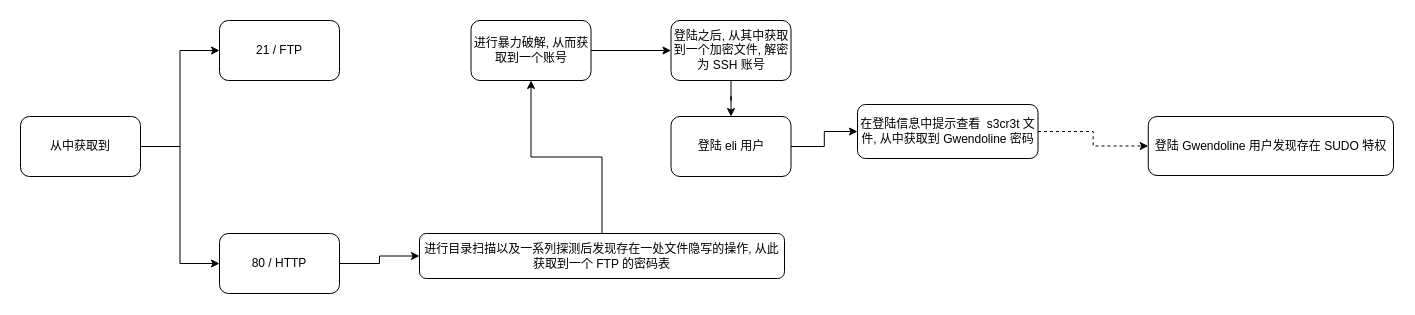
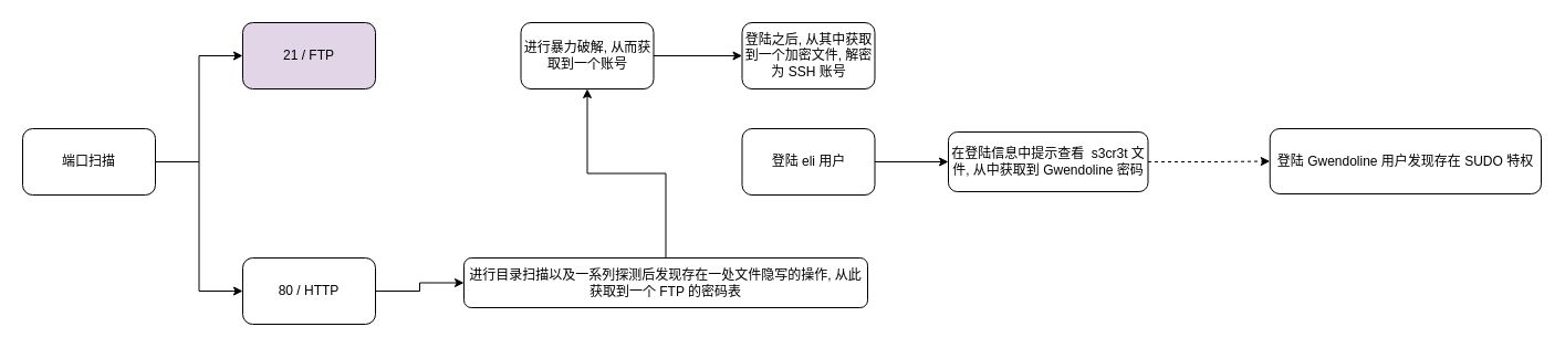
  <mxCell id="0" />
  <mxCell id="1" parent="0" />
  <mxCell id="2" value="" style="edgeStyle=orthogonalEdgeStyle;rounded=0;orthogonalLoop=1;jettySize=auto;html=1;entryX=0;entryY=0.5;entryDx=0;entryDy=0;" edge="1" parent="1" source="4" target="5"><mxGeometry relative="1" as="geometry" /></mxCell>
  <mxCell id="3" style="edgeStyle=orthogonalEdgeStyle;rounded=0;orthogonalLoop=1;jettySize=auto;html=1;entryX=0;entryY=0.5;entryDx=0;entryDy=0;" edge="1" parent="1" source="4" target="7"><mxGeometry relative="1" as="geometry" /></mxCell>
- <mxCell id="4" value="从中获取到" style="rounded=1;whiteSpace=wrap;html=1;" vertex="1" parent="1"><mxGeometry x="20" y="116" width="120" height="60" as="geometry" /></mxCell>
- <mxCell id="5" value="21 / FTP" style="whiteSpace=wrap;html=1;rounded=1;" vertex="1" parent="1"><mxGeometry x="219" y="20" width="120" height="60" as="geometry" /></mxCell>
+ <mxCell id="4" value="端口扫描" style="rounded=1;whiteSpace=wrap;html=1;" vertex="1" parent="1"><mxGeometry x="20" y="116" width="120" height="60" as="geometry" /></mxCell>
+ <mxCell id="5" value="21 / FTP" style="whiteSpace=wrap;html=1;rounded=1;fillColor=#e1d5e7;" vertex="1" parent="1"><mxGeometry x="219" y="20" width="120" height="60" as="geometry" /></mxCell>
  <mxCell id="6" value="" style="edgeStyle=orthogonalEdgeStyle;rounded=0;orthogonalLoop=1;jettySize=auto;html=1;" edge="1" parent="1" source="7" target="9"><mxGeometry relative="1" as="geometry" /></mxCell>
  <mxCell id="7" value="80 / HTTP" style="whiteSpace=wrap;html=1;rounded=1;" vertex="1" parent="1"><mxGeometry x="219" y="233" width="120" height="60" as="geometry" /></mxCell>
  <mxCell id="8" value="" style="edgeStyle=orthogonalEdgeStyle;rounded=0;orthogonalLoop=1;jettySize=auto;html=1;" edge="1" parent="1" source="9" target="11"><mxGeometry relative="1" as="geometry" /></mxCell>
  <mxCell id="9" value="进行目录扫描以及一系列探测后发现存在一处文件隐写的操作, 从此获取到一个 FTP 的密码表" style="whiteSpace=wrap;html=1;rounded=1;" vertex="1" parent="1"><mxGeometry x="419" y="233" width="365" height="45" as="geometry" /></mxCell>
  <mxCell id="10" value="" style="edgeStyle=orthogonalEdgeStyle;rounded=0;orthogonalLoop=1;jettySize=auto;html=1;" edge="1" parent="1" source="11" target="13"><mxGeometry relative="1" as="geometry" /></mxCell>
  <mxCell id="11" value="进行暴力破解, 从而获取到一个账号" style="whiteSpace=wrap;html=1;rounded=1;" vertex="1" parent="1"><mxGeometry x="470.5" y="20" width="120" height="60" as="geometry" /></mxCell>
- <mxCell id="12" value="" style="edgeStyle=orthogonalEdgeStyle;rounded=0;orthogonalLoop=1;jettySize=auto;html=1;" edge="1" parent="1" source="13" target="15"><mxGeometry relative="1" as="geometry" /></mxCell>
  <mxCell id="13" value="登陆之后, 从其中获取到一个加密文件, 解密为 SSH 账号" style="whiteSpace=wrap;html=1;rounded=1;" vertex="1" parent="1"><mxGeometry x="670.5" y="20" width="120" height="60" as="geometry" /></mxCell>
  <mxCell id="14" value="" style="edgeStyle=orthogonalEdgeStyle;rounded=0;orthogonalLoop=1;jettySize=auto;html=1;" edge="1" parent="1" source="15" target="17"><mxGeometry relative="1" as="geometry" /></mxCell>
  <mxCell id="15" value="登陆 eli 用户" style="whiteSpace=wrap;html=1;rounded=1;" vertex="1" parent="1"><mxGeometry x="670.5" y="116" width="120" height="60" as="geometry" /></mxCell>
  <mxCell id="16" value="" style="edgeStyle=orthogonalEdgeStyle;rounded=0;orthogonalLoop=1;jettySize=auto;html=1;dashed=1;" edge="1" parent="1" source="17" target="18"><mxGeometry relative="1" as="geometry" /></mxCell>
- <mxCell id="17" value="在登陆信息中提示查看&amp;nbsp; s3cr3t 文件, 从中获取到 Gwendoline 密码" style="whiteSpace=wrap;html=1;rounded=1;" vertex="1" parent="1"><mxGeometry x="857" y="104" width="180.5" height="54" as="geometry" /></mxCell>
+ <mxCell id="17" value="在登陆信息中提示查看&amp;nbsp; s3cr3t 文件, 从中获取到 Gwendoline 密码" style="whiteSpace=wrap;html=1;rounded=1;" vertex="1" parent="1"><mxGeometry x="857" y="119" width="180.5" height="54" as="geometry" /></mxCell>
  <mxCell id="18" value="登陆 Gwendoline 用户发现存在 SUDO 特权" style="whiteSpace=wrap;html=1;rounded=1;" vertex="1" parent="1"><mxGeometry x="1147.75" y="116" width="245.25" height="59" as="geometry" /></mxCell>
